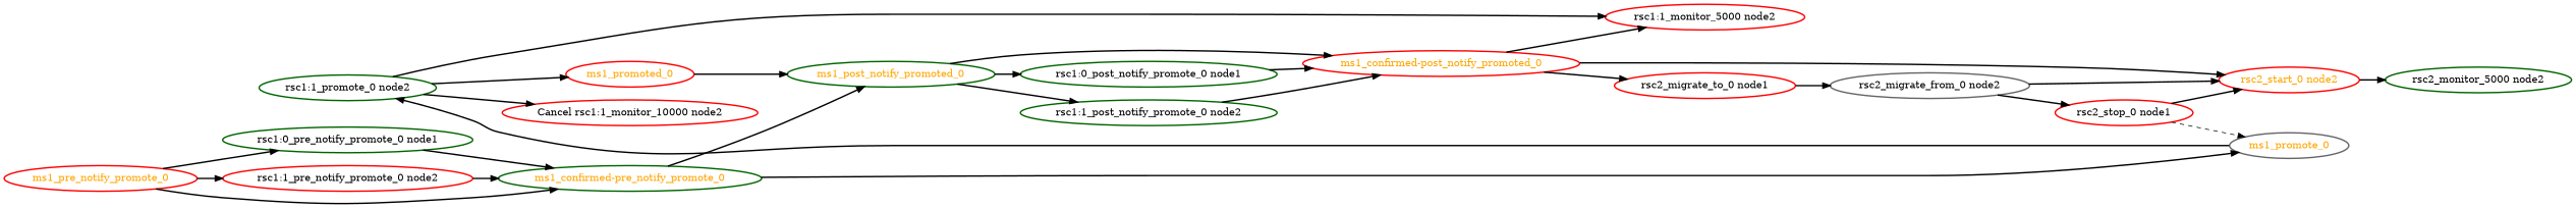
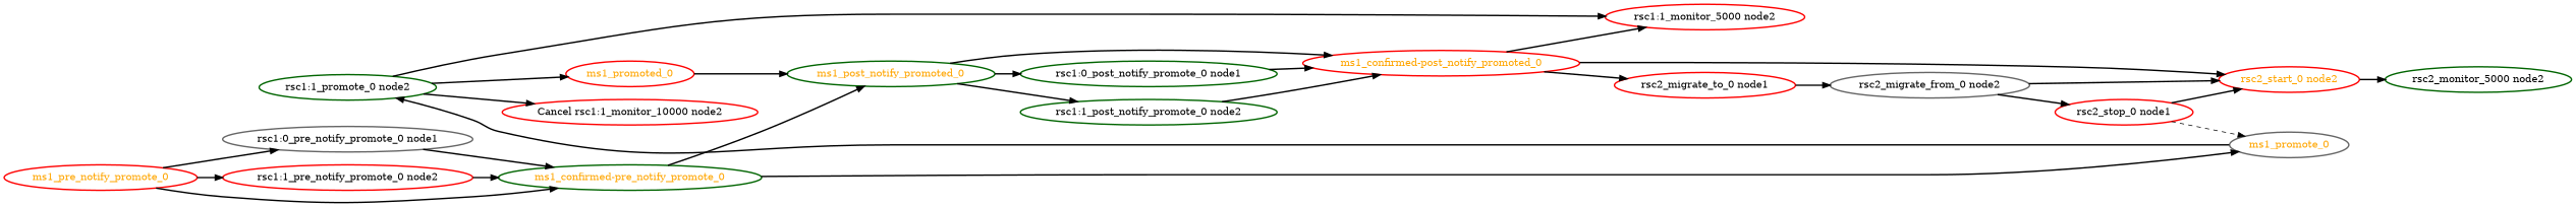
  digraph {
    rankdir=LR
    node [color=red fontcolor=black style=bold]
    edge [style=bold]
    "rsc1:1_promote_0 node2" [color=darkgreen]
    "Cancel rsc1:1_monitor_10000 node2"
    "rsc1:1_monitor_5000 node2"
    ms1_promoted_0 [fontcolor=orange]
    ms1_post_notify_promoted_0 [color=darkgreen fontcolor=orange]
    "ms1_confirmed-post_notify_promoted_0" [fontcolor=orange]
    "rsc2_migrate_to_0 node1"
    "rsc2_start_0 node2" [fontcolor=orange]
    "rsc2_migrate_from_0 node2" [color=gray40]
    "rsc2_monitor_5000 node2" [color=darkgreen]
    "rsc2_stop_0 node1"
    "ms1_confirmed-pre_notify_promote_0" [color=darkgreen fontcolor=orange]
    ms1_promote_0 [color=gray40 fontcolor=orange]
    "rsc1:0_post_notify_promote_0 node1" [color=darkgreen]
    "rsc1:1_post_notify_promote_0 node2" [color=darkgreen]
    ms1_pre_notify_promote_0 [fontcolor=orange]
-   "rsc1:0_pre_notify_promote_0 node1" [color=darkgreen]
+   "rsc1:0_pre_notify_promote_0 node1" [color=gray40]
    "rsc1:1_pre_notify_promote_0 node2"
    "rsc1:1_promote_0 node2" -> "Cancel rsc1:1_monitor_10000 node2"
    "rsc1:1_promote_0 node2" -> "rsc1:1_monitor_5000 node2"
    "rsc1:1_promote_0 node2" -> ms1_promoted_0
    ms1_promoted_0 -> ms1_post_notify_promoted_0
    ms1_post_notify_promoted_0 -> "ms1_confirmed-post_notify_promoted_0"
    ms1_post_notify_promoted_0 -> "rsc1:0_post_notify_promote_0 node1"
    ms1_post_notify_promoted_0 -> "rsc1:1_post_notify_promote_0 node2"
    "ms1_confirmed-post_notify_promoted_0" -> "rsc1:1_monitor_5000 node2"
    "ms1_confirmed-post_notify_promoted_0" -> "rsc2_migrate_to_0 node1"
    "ms1_confirmed-post_notify_promoted_0" -> "rsc2_start_0 node2"
    "rsc2_migrate_to_0 node1" -> "rsc2_migrate_from_0 node2"
    "rsc2_start_0 node2" -> "rsc2_monitor_5000 node2"
    "rsc2_migrate_from_0 node2" -> "rsc2_start_0 node2"
    "rsc2_migrate_from_0 node2" -> "rsc2_stop_0 node1"
    "rsc2_stop_0 node1" -> "rsc2_start_0 node2"
    "rsc2_stop_0 node1" -> ms1_promote_0 [style=dashed]
    "ms1_confirmed-pre_notify_promote_0" -> ms1_post_notify_promoted_0
    "ms1_confirmed-pre_notify_promote_0" -> ms1_promote_0
    ms1_promote_0 -> "rsc1:1_promote_0 node2"
    "rsc1:0_post_notify_promote_0 node1" -> "ms1_confirmed-post_notify_promoted_0"
    "rsc1:1_post_notify_promote_0 node2" -> "ms1_confirmed-post_notify_promoted_0"
    ms1_pre_notify_promote_0 -> "ms1_confirmed-pre_notify_promote_0"
    ms1_pre_notify_promote_0 -> "rsc1:0_pre_notify_promote_0 node1"
    ms1_pre_notify_promote_0 -> "rsc1:1_pre_notify_promote_0 node2"
    "rsc1:0_pre_notify_promote_0 node1" -> "ms1_confirmed-pre_notify_promote_0"
    "rsc1:1_pre_notify_promote_0 node2" -> "ms1_confirmed-pre_notify_promote_0"
  }
